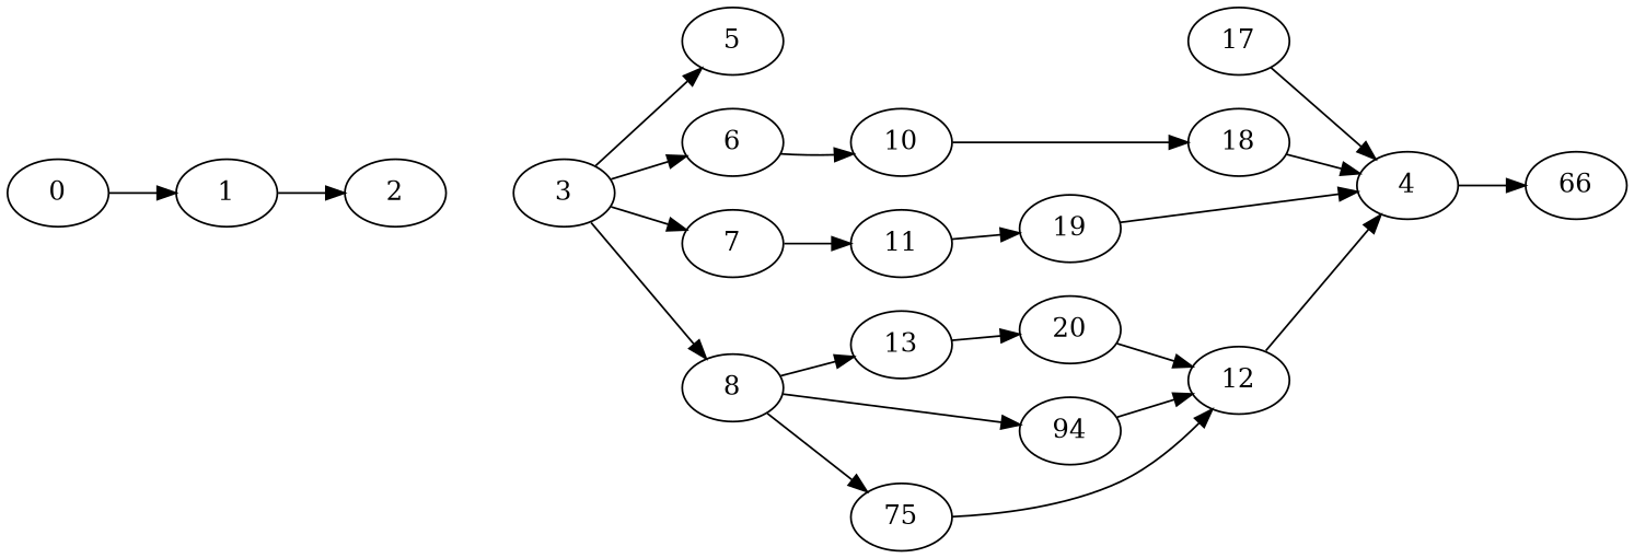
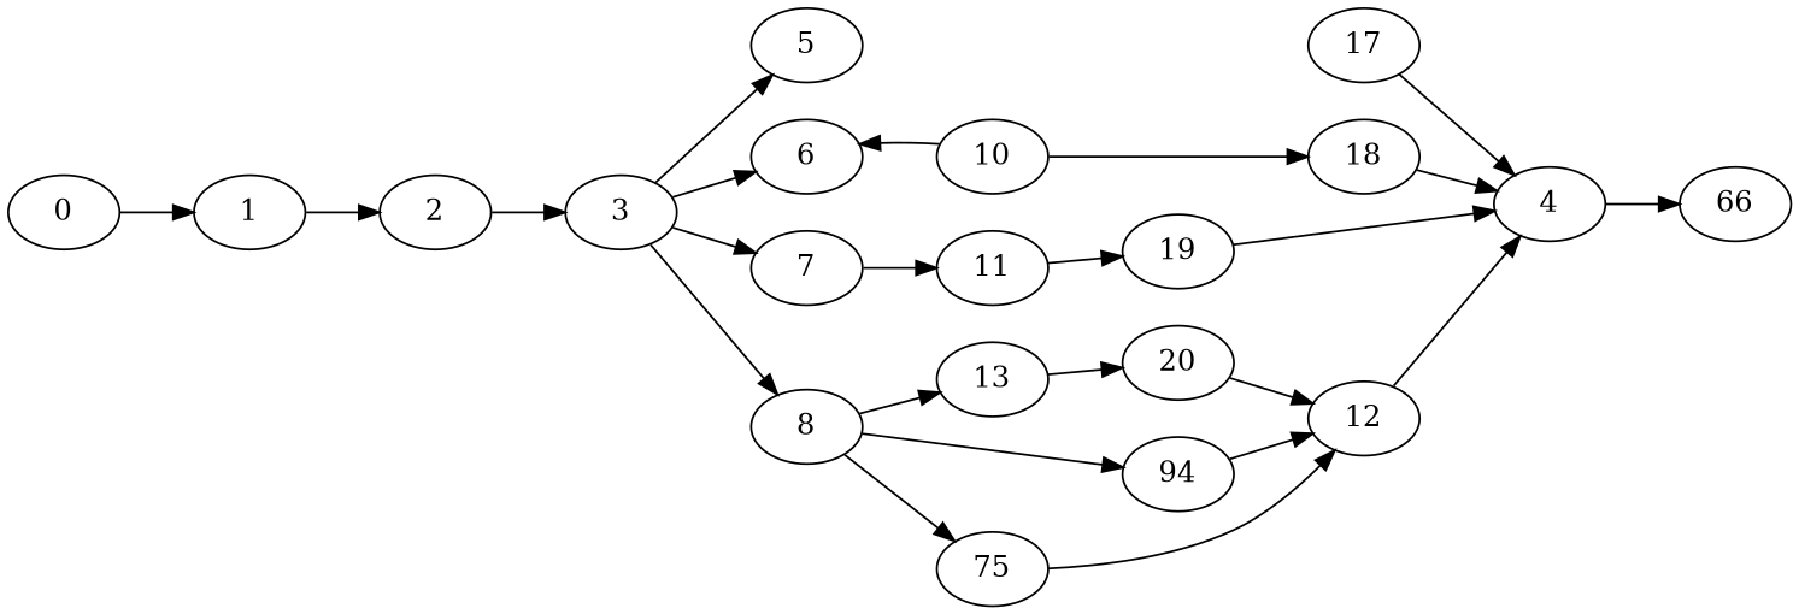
  digraph {
    fontname="DejaVu Serif"
    rankdir=LR
    node [Weight=8 fontname="DejaVu Serif"]
    edge [Weight=27 fontname="DejaVu Serif"]
    1 [Weight=5]
    0
    2 [Weight=4]
    3 [Weight=6]
    5 [Weight=10]
    6 [Weight=10]
    7 [Weight=2]
    8 [Weight=6]
    10 [Weight=5]
    11 [Weight=5]
    13 [Weight=9]
    n12 [Weight=2 label=94]
    n13 [label=75]
    18 [Weight=3]
    19 [Weight=7]
    20 [Weight=4]
    12
    4 [Weight=6]
    n19 [label=66]
    17 [Weight=9]
    1 -> 2 [Weight=46]
    0 -> 1
+   2 -> 3 [Weight=64]
    3 -> 5 [Weight=82]
    3 -> 6 [Weight=55]
    3 -> 7 [Weight=18]
    3 -> 8
-   6 -> 10 [Weight=73]
+   10 -> 6 [Weight=73]
    7 -> 11 [Weight=55]
    8 -> 13 [Weight=82]
    8 -> n12 [Weight=64]
    8 -> n13
    10 -> 18 [Weight=91]
    11 -> 19 [Weight=91]
    13 -> 20 [Weight=36]
    n12 -> 12 [Weight=18]
    n13 -> 12 [Weight=18]
    18 -> 4 [Weight=91]
    19 -> 4
    20 -> 12 [Weight=91]
    12 -> 4 [Weight=91]
    4 -> n19
    17 -> 4 [Weight=82]
  }
